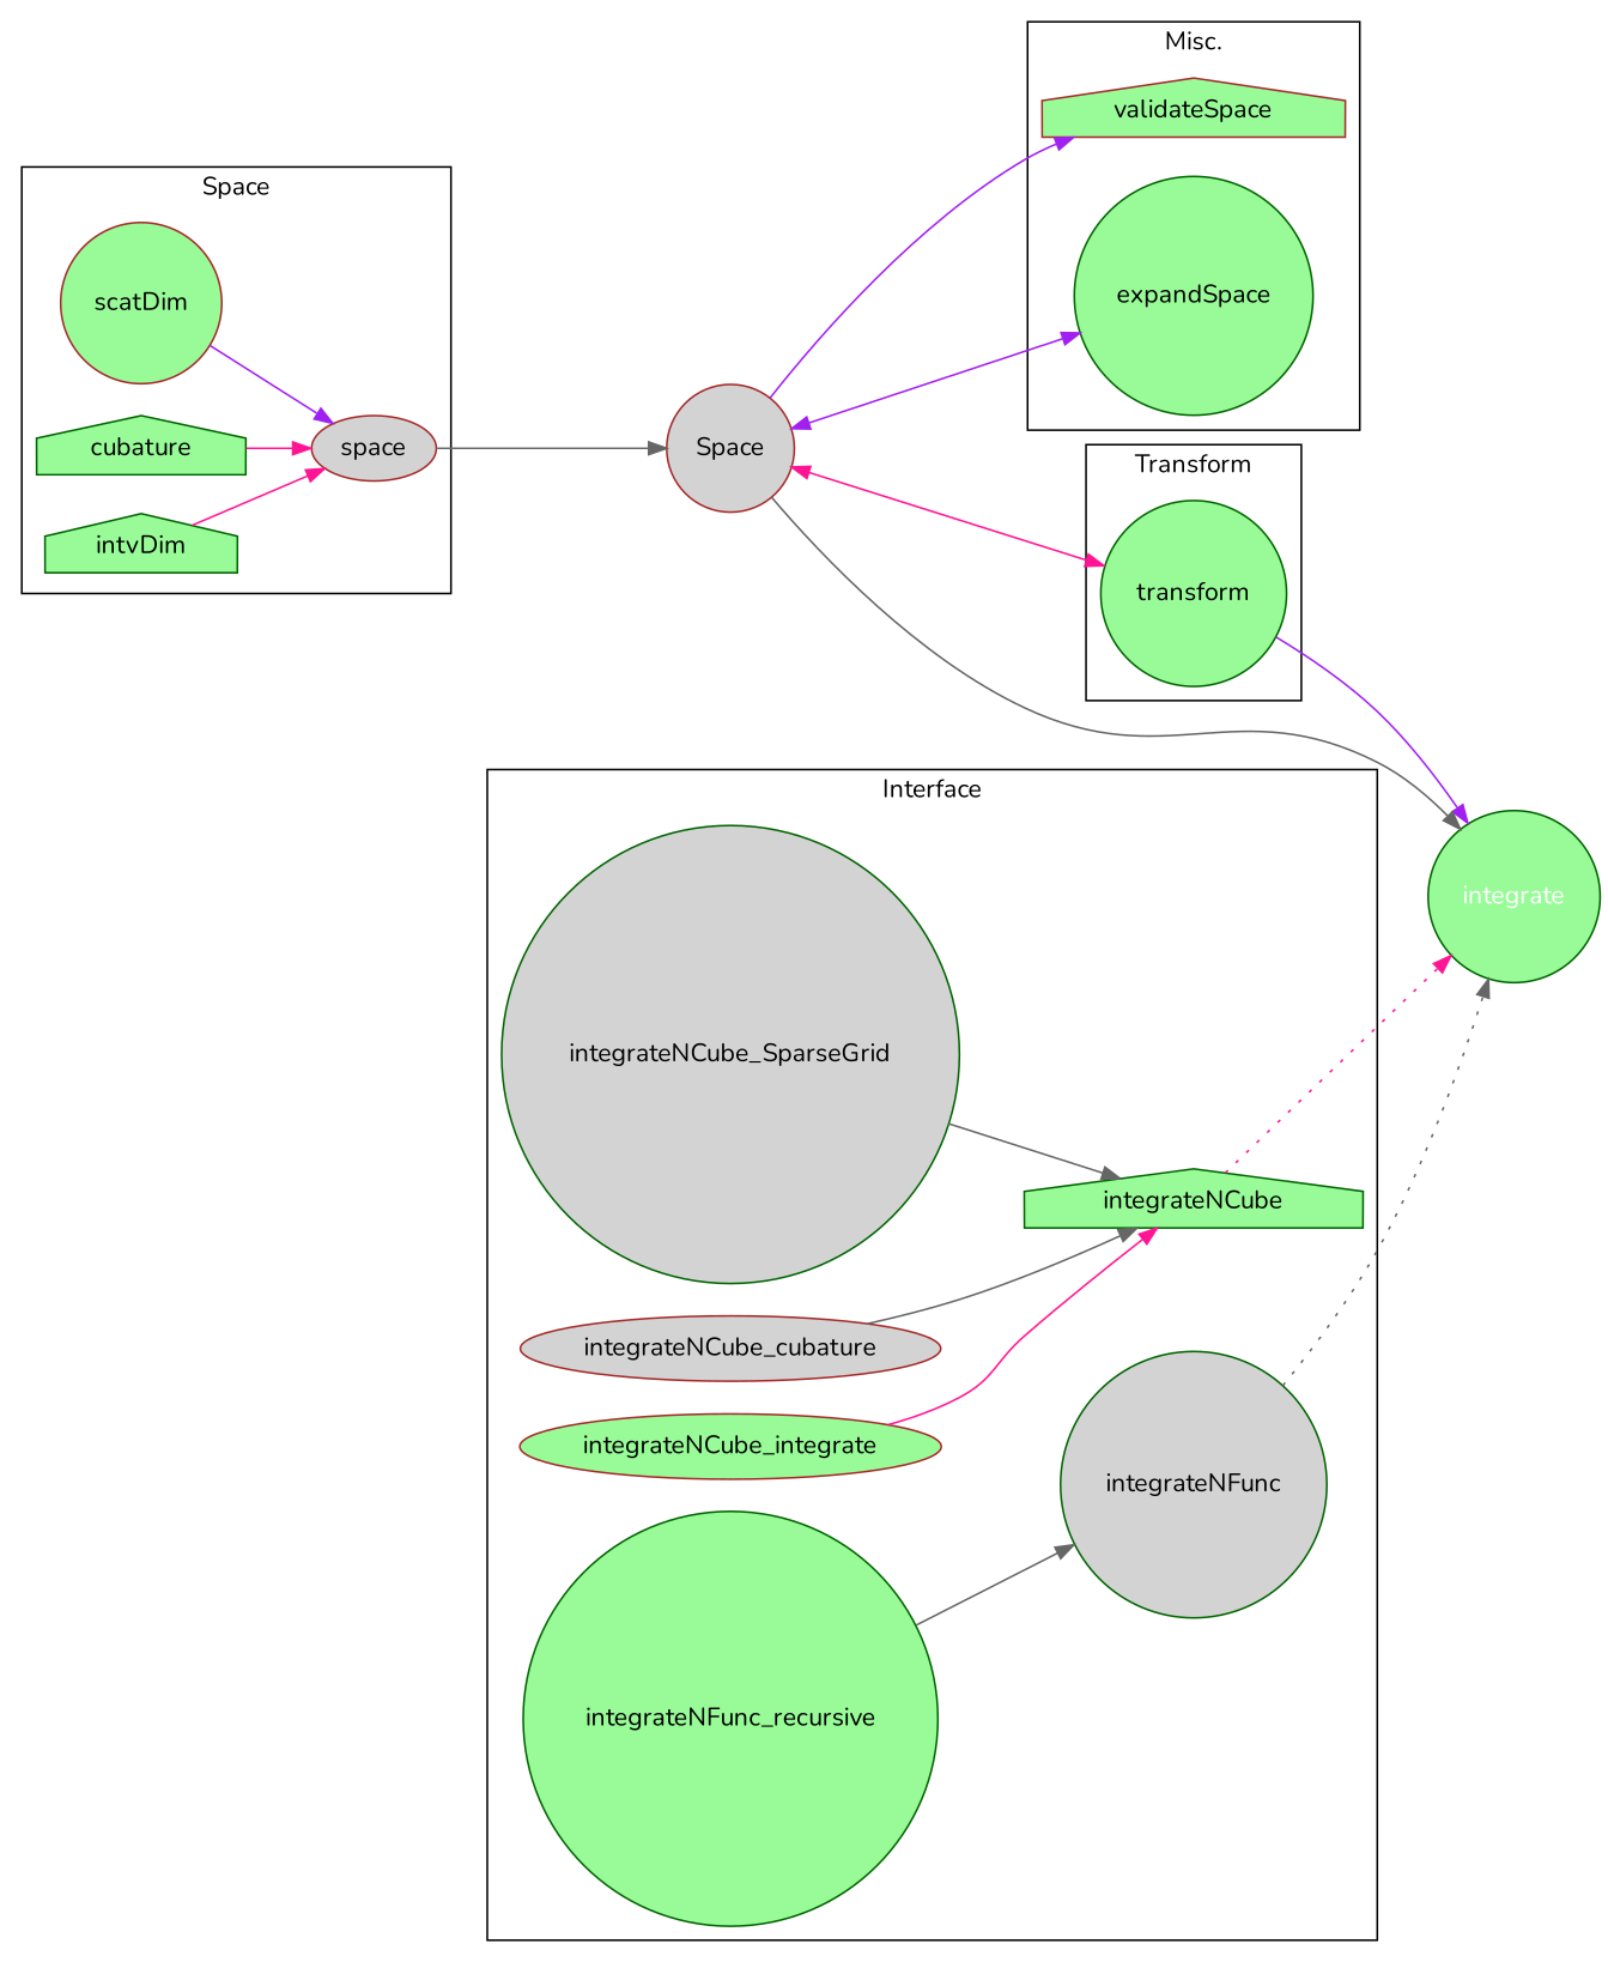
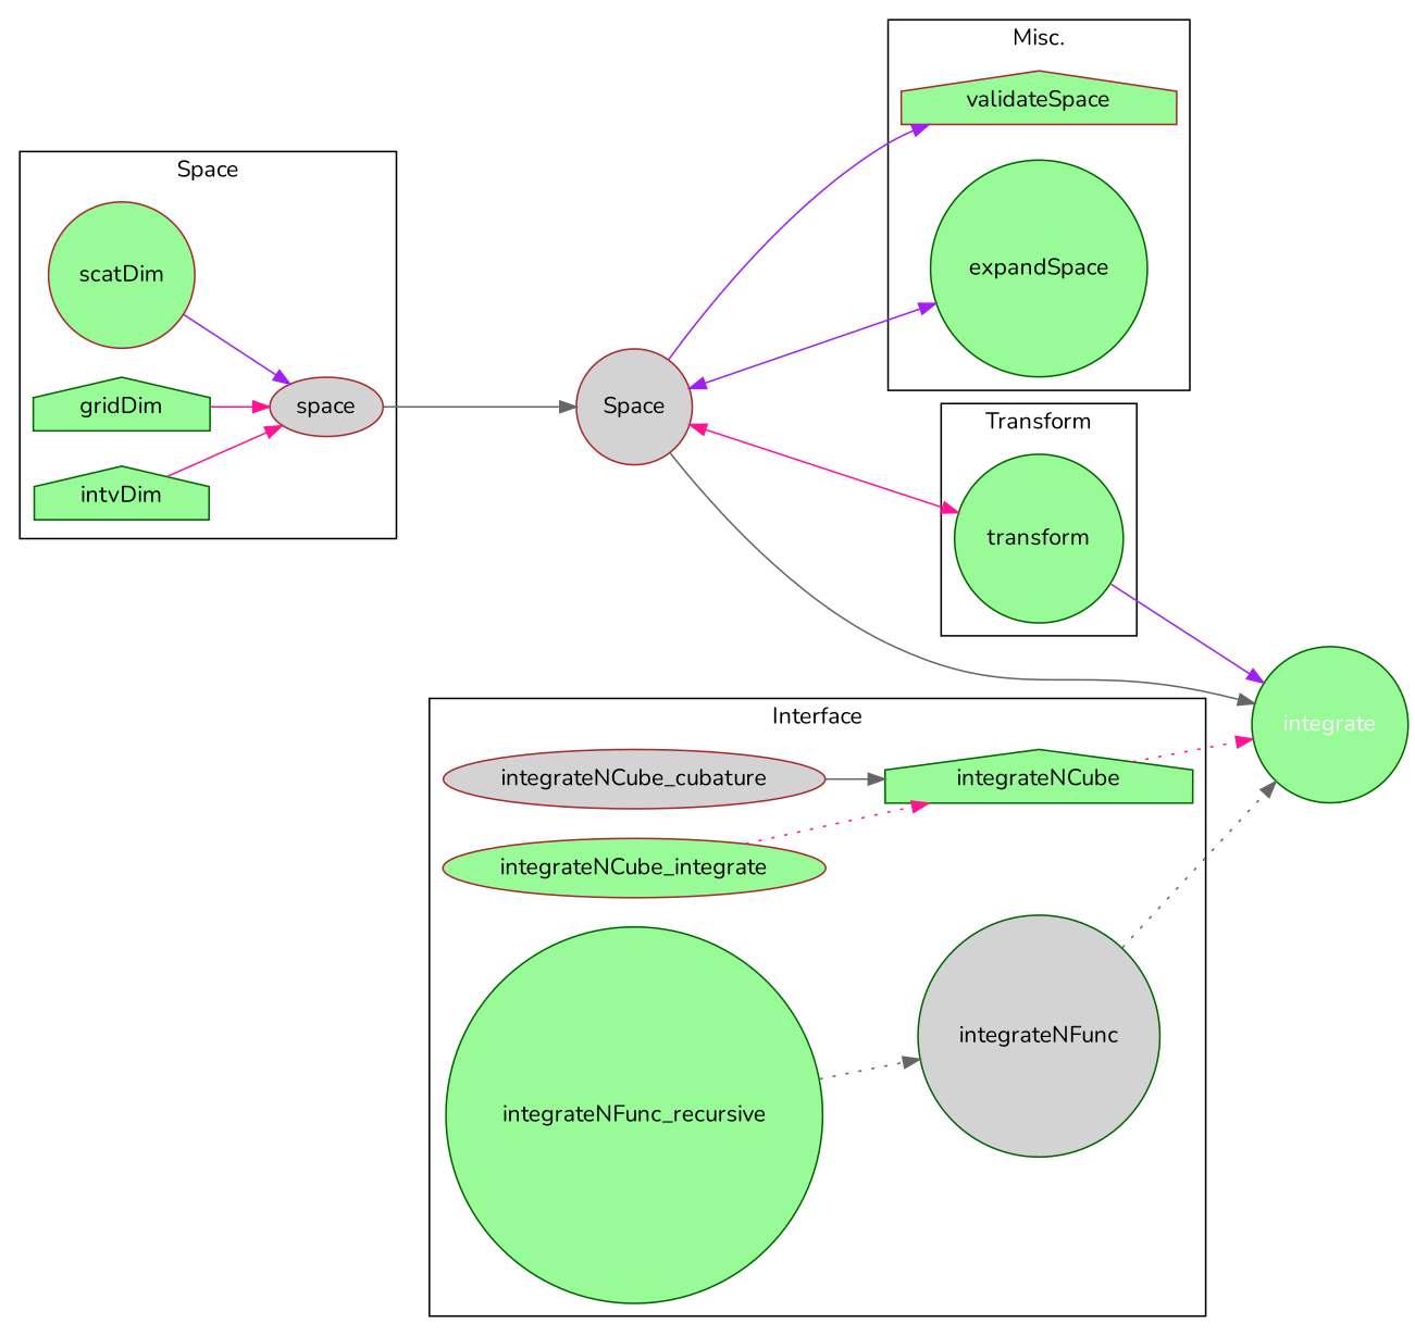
  digraph {
    fontname=Nunito
    rankdir=LR
    node [color=darkgreen fillcolor=palegreen fontname=Nunito shape=circle style=filled]
    edge [color=gray40 fontname=Nunito]
    scatDim [color=brown]
    space [color=brown fillcolor=lightgrey shape=ellipse]
-   gridDim [shape=house label=cubature]
+   gridDim [shape=house]
    intvDim [shape=house]
    validateSpace [color=brown shape=house]
    expandSpace
    transform
-   integrateNCube_SparseGrid [fillcolor=lightgrey]
    integrateNCube [shape=house]
    integrateNCube_cubature [color=brown fillcolor=lightgrey shape=ellipse]
    integrateNCube_integrate [color=brown shape=ellipse]
    integrateNFunc_recursive
    integrateNFunc [fillcolor=lightgrey]
    Space [color=brown fillcolor=lightgrey]
    integrate [fontcolor=white]
    subgraph cluster_1 {
      label=Space
      scatDim
      space
      gridDim
      intvDim
    }
    subgraph cluster_2 {
      label="Misc."
      validateSpace
      expandSpace
    }
    subgraph cluster_3 {
      label=Transform
      transform
    }
    subgraph cluster_4 {
      label=Interface
-     integrateNCube_SparseGrid
      integrateNCube
      integrateNCube_cubature
      integrateNCube_integrate
      integrateNFunc_recursive
      integrateNFunc
    }
    scatDim -> space [color=purple]
    space -> Space
    gridDim -> space [color=deeppink]
    intvDim -> space [color=deeppink]
    transform -> integrate [color=purple]
-   integrateNCube_SparseGrid -> integrateNCube
    integrateNCube -> integrate [color=deeppink style=dotted]
    integrateNCube_cubature -> integrateNCube
-   integrateNCube_integrate -> integrateNCube [color=deeppink]
-   integrateNFunc_recursive -> integrateNFunc
+   integrateNCube_integrate -> integrateNCube [color=deeppink style=dotted]
+   integrateNFunc_recursive -> integrateNFunc [style=dotted]
    integrateNFunc -> integrate [style=dotted]
    Space -> validateSpace [color=purple]
    Space -> expandSpace [color=purple dir=both]
    Space -> transform [color=deeppink dir=both]
    Space -> integrate
  }
